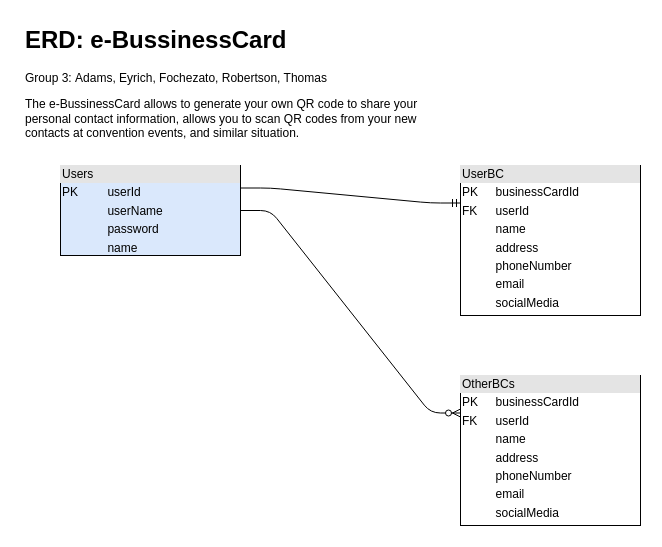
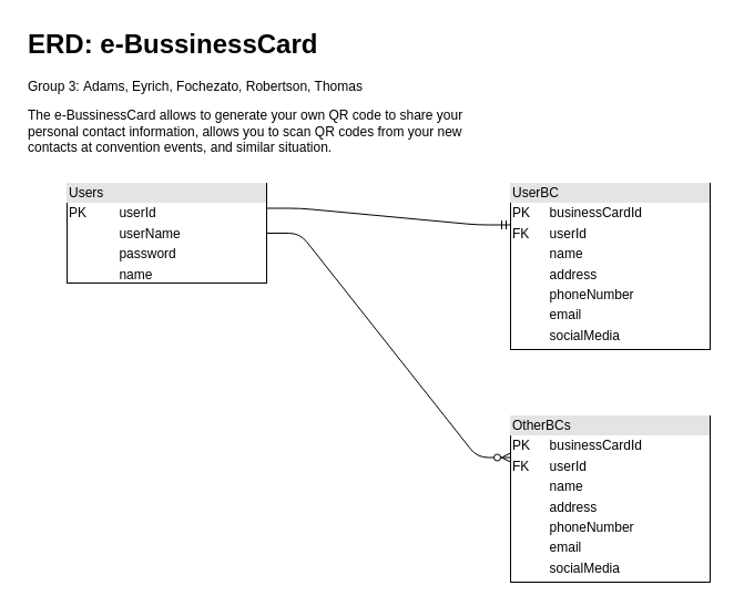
  <mxCell id="0" />
  <mxCell id="1" parent="0" />
  <mxCell id="2" value="&lt;h1&gt;ERD: e-BussinessCard&lt;/h1&gt;&lt;p&gt;Group 3:&amp;nbsp;Adams, Eyrich, Fochezato, Robertson, Thomas&lt;/p&gt;&lt;p&gt;The e-BussinessCard allows to generate your own QR code to share your personal contact information, allows you to scan QR codes from your new contacts at convention events, and similar situation.&lt;/p&gt;" style="text;html=1;strokeColor=none;fillColor=none;spacing=5;spacingTop=-20;whiteSpace=wrap;overflow=hidden;rounded=0;" vertex="1" parent="1"><mxGeometry x="20" y="20" width="410" height="120" as="geometry" /></mxCell>
- <mxCell id="3" value="&lt;div style=&quot;box-sizing: border-box ; width: 100% ; background: #e4e4e4 ; padding: 2px&quot;&gt;Users&lt;/div&gt;&lt;table style=&quot;width: 100% ; font-size: 1em&quot; cellpadding=&quot;2&quot; cellspacing=&quot;0&quot;&gt;&lt;tbody&gt;&lt;tr&gt;&lt;td&gt;PK&lt;/td&gt;&lt;td&gt;userId&lt;/td&gt;&lt;/tr&gt;&lt;tr&gt;&lt;td&gt;&lt;br&gt;&lt;/td&gt;&lt;td&gt;userName&lt;/td&gt;&lt;/tr&gt;&lt;tr&gt;&lt;td&gt;&lt;/td&gt;&lt;td&gt;password&lt;/td&gt;&lt;/tr&gt;&lt;tr&gt;&lt;td&gt;&lt;br&gt;&lt;/td&gt;&lt;td&gt;name&lt;/td&gt;&lt;/tr&gt;&lt;/tbody&gt;&lt;/table&gt;" style="verticalAlign=top;align=left;overflow=fill;html=1;fillColor=#dae8fc;" vertex="1" parent="1"><mxGeometry x="60" y="165" width="180" height="90" as="geometry" /></mxCell>
+ <mxCell id="3" value="&lt;div style=&quot;box-sizing: border-box ; width: 100% ; background: #e4e4e4 ; padding: 2px&quot;&gt;Users&lt;/div&gt;&lt;table style=&quot;width: 100% ; font-size: 1em&quot; cellpadding=&quot;2&quot; cellspacing=&quot;0&quot;&gt;&lt;tbody&gt;&lt;tr&gt;&lt;td&gt;PK&lt;/td&gt;&lt;td&gt;userId&lt;/td&gt;&lt;/tr&gt;&lt;tr&gt;&lt;td&gt;&lt;br&gt;&lt;/td&gt;&lt;td&gt;userName&lt;/td&gt;&lt;/tr&gt;&lt;tr&gt;&lt;td&gt;&lt;/td&gt;&lt;td&gt;password&lt;/td&gt;&lt;/tr&gt;&lt;tr&gt;&lt;td&gt;&lt;br&gt;&lt;/td&gt;&lt;td&gt;name&lt;/td&gt;&lt;/tr&gt;&lt;/tbody&gt;&lt;/table&gt;" style="verticalAlign=top;align=left;overflow=fill;html=1;" vertex="1" parent="1"><mxGeometry x="60" y="165" width="180" height="90" as="geometry" /></mxCell>
  <mxCell id="4" value="&lt;div style=&quot;box-sizing: border-box ; width: 100% ; background: #e4e4e4 ; padding: 2px&quot;&gt;UserBC&lt;/div&gt;&lt;table style=&quot;width: 100% ; font-size: 1em&quot; cellpadding=&quot;2&quot; cellspacing=&quot;0&quot;&gt;&lt;tbody&gt;&lt;tr&gt;&lt;td&gt;PK&lt;/td&gt;&lt;td&gt;businessCardId&lt;/td&gt;&lt;/tr&gt;&lt;tr&gt;&lt;td&gt;FK&lt;/td&gt;&lt;td&gt;userId&lt;/td&gt;&lt;/tr&gt;&lt;tr&gt;&lt;td&gt;&lt;/td&gt;&lt;td&gt;name&lt;/td&gt;&lt;/tr&gt;&lt;tr&gt;&lt;td&gt;&lt;br&gt;&lt;/td&gt;&lt;td&gt;address&lt;/td&gt;&lt;/tr&gt;&lt;tr&gt;&lt;td&gt;&lt;br&gt;&lt;/td&gt;&lt;td&gt;phoneNumber&lt;/td&gt;&lt;/tr&gt;&lt;tr&gt;&lt;td&gt;&lt;br&gt;&lt;/td&gt;&lt;td&gt;email&lt;/td&gt;&lt;/tr&gt;&lt;tr&gt;&lt;td&gt;&lt;br&gt;&lt;/td&gt;&lt;td&gt;socialMedia&lt;/td&gt;&lt;/tr&gt;&lt;/tbody&gt;&lt;/table&gt;" style="verticalAlign=top;align=left;overflow=fill;html=1;" vertex="1" parent="1"><mxGeometry x="460" y="165" width="180" height="150" as="geometry" /></mxCell>
  <mxCell id="5" value="&lt;div style=&quot;box-sizing: border-box ; width: 100% ; background: #e4e4e4 ; padding: 2px&quot;&gt;OtherBCs&lt;/div&gt;&lt;table style=&quot;width: 100% ; font-size: 1em&quot; cellpadding=&quot;2&quot; cellspacing=&quot;0&quot;&gt;&lt;tbody&gt;&lt;tr&gt;&lt;td&gt;PK&lt;/td&gt;&lt;td&gt;businessCardId&lt;/td&gt;&lt;/tr&gt;&lt;tr&gt;&lt;td&gt;FK&lt;/td&gt;&lt;td&gt;userId&lt;/td&gt;&lt;/tr&gt;&lt;tr&gt;&lt;td&gt;&lt;/td&gt;&lt;td&gt;name&lt;/td&gt;&lt;/tr&gt;&lt;tr&gt;&lt;td&gt;&lt;br&gt;&lt;/td&gt;&lt;td&gt;address&lt;/td&gt;&lt;/tr&gt;&lt;tr&gt;&lt;td&gt;&lt;br&gt;&lt;/td&gt;&lt;td&gt;phoneNumber&lt;/td&gt;&lt;/tr&gt;&lt;tr&gt;&lt;td&gt;&lt;br&gt;&lt;/td&gt;&lt;td&gt;email&lt;/td&gt;&lt;/tr&gt;&lt;tr&gt;&lt;td&gt;&lt;br&gt;&lt;/td&gt;&lt;td&gt;socialMedia&lt;/td&gt;&lt;/tr&gt;&lt;/tbody&gt;&lt;/table&gt;" style="verticalAlign=top;align=left;overflow=fill;html=1;" vertex="1" parent="1"><mxGeometry x="460" y="375" width="180" height="150" as="geometry" /></mxCell>
  <mxCell id="6" value="" style="edgeStyle=entityRelationEdgeStyle;fontSize=12;html=1;endArrow=ERmandOne;entryX=0;entryY=0.25;entryDx=0;entryDy=0;exitX=1;exitY=0.25;exitDx=0;exitDy=0;" edge="1" parent="1" source="3" target="4"><mxGeometry width="100" height="100" relative="1" as="geometry"><mxPoint x="230" y="275" as="sourcePoint" /><mxPoint x="120" y="545" as="targetPoint" /></mxGeometry></mxCell>
  <mxCell id="7" value="" style="edgeStyle=entityRelationEdgeStyle;fontSize=12;html=1;endArrow=ERzeroToMany;endFill=1;entryX=0;entryY=0.25;entryDx=0;entryDy=0;exitX=1;exitY=0.5;exitDx=0;exitDy=0;" edge="1" parent="1" source="3" target="5"><mxGeometry width="100" height="100" relative="1" as="geometry"><mxPoint x="20" y="645" as="sourcePoint" /><mxPoint x="120" y="545" as="targetPoint" /></mxGeometry></mxCell>
